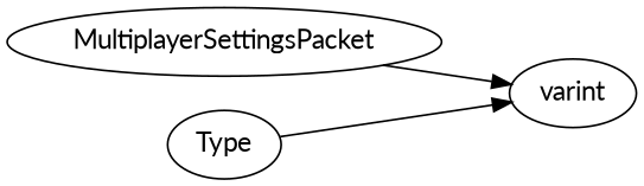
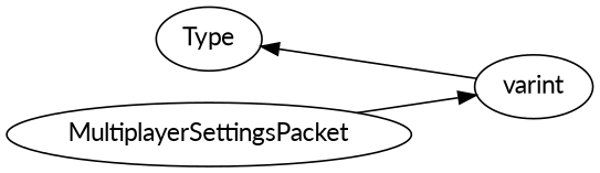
  digraph {
    fontname=Lato
    rankdir=LR
    node [fontname=Lato]
    edge [fontname=Lato]
    n1 [label=varint]
    n2 [label=MultiplayerSettingsPacket]
    n3 [label=Type]
    subgraph sub_1 {
      rank=max
      n1
    }
    n2 -> n1
-   n3 -> n1
+   n1 -> n3
  }
